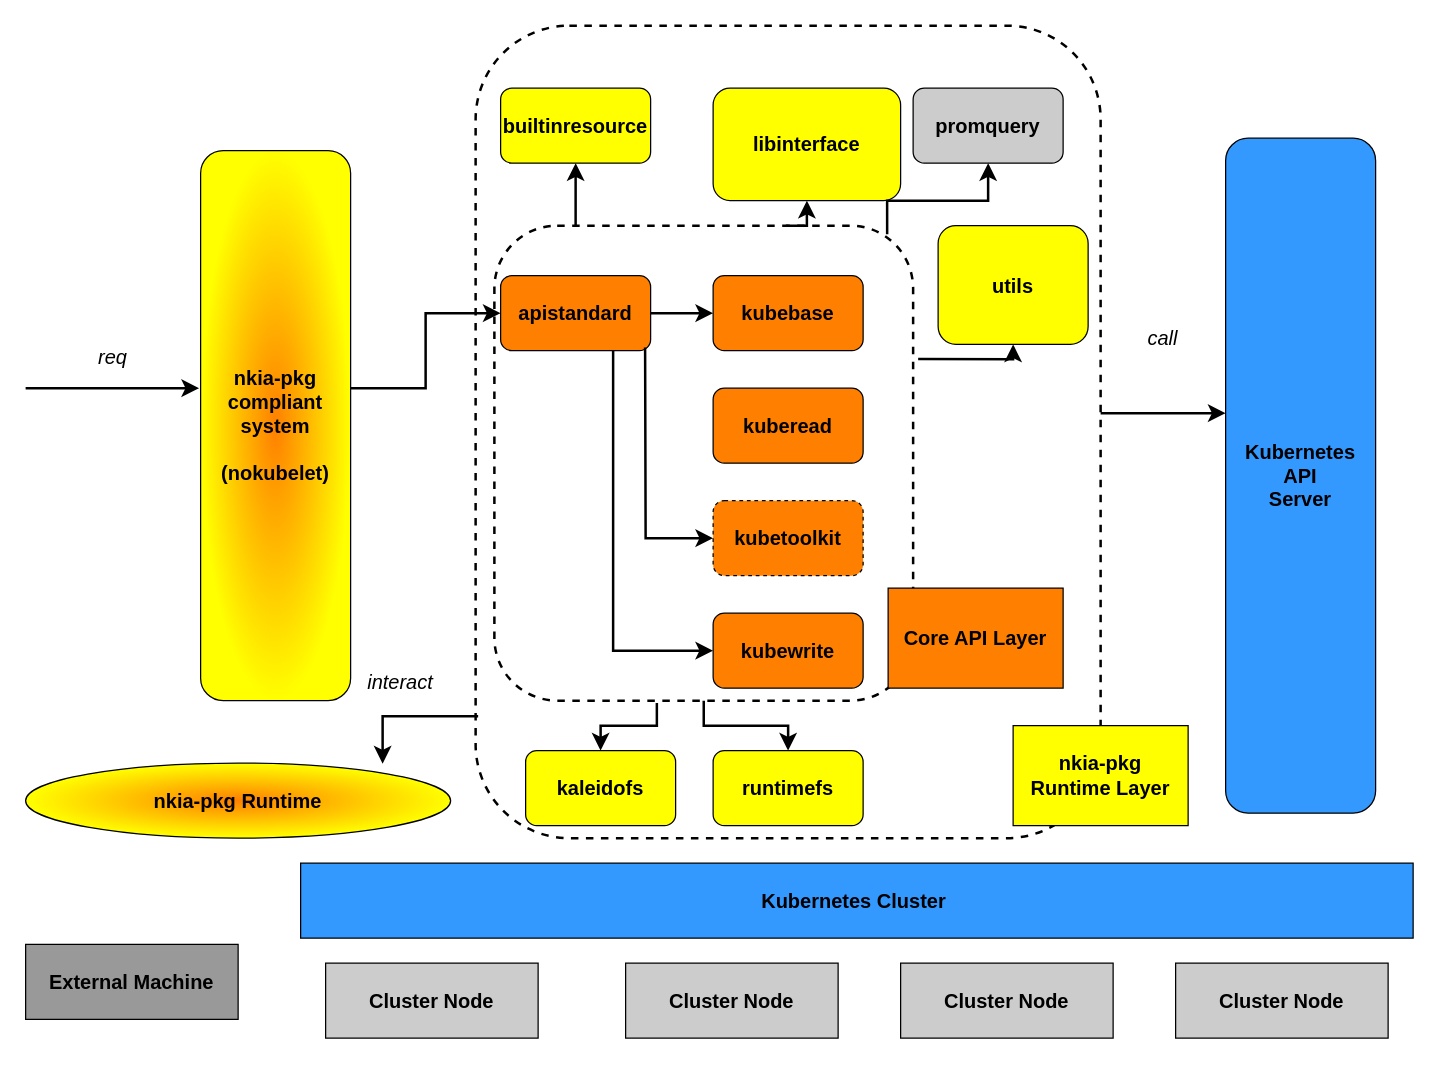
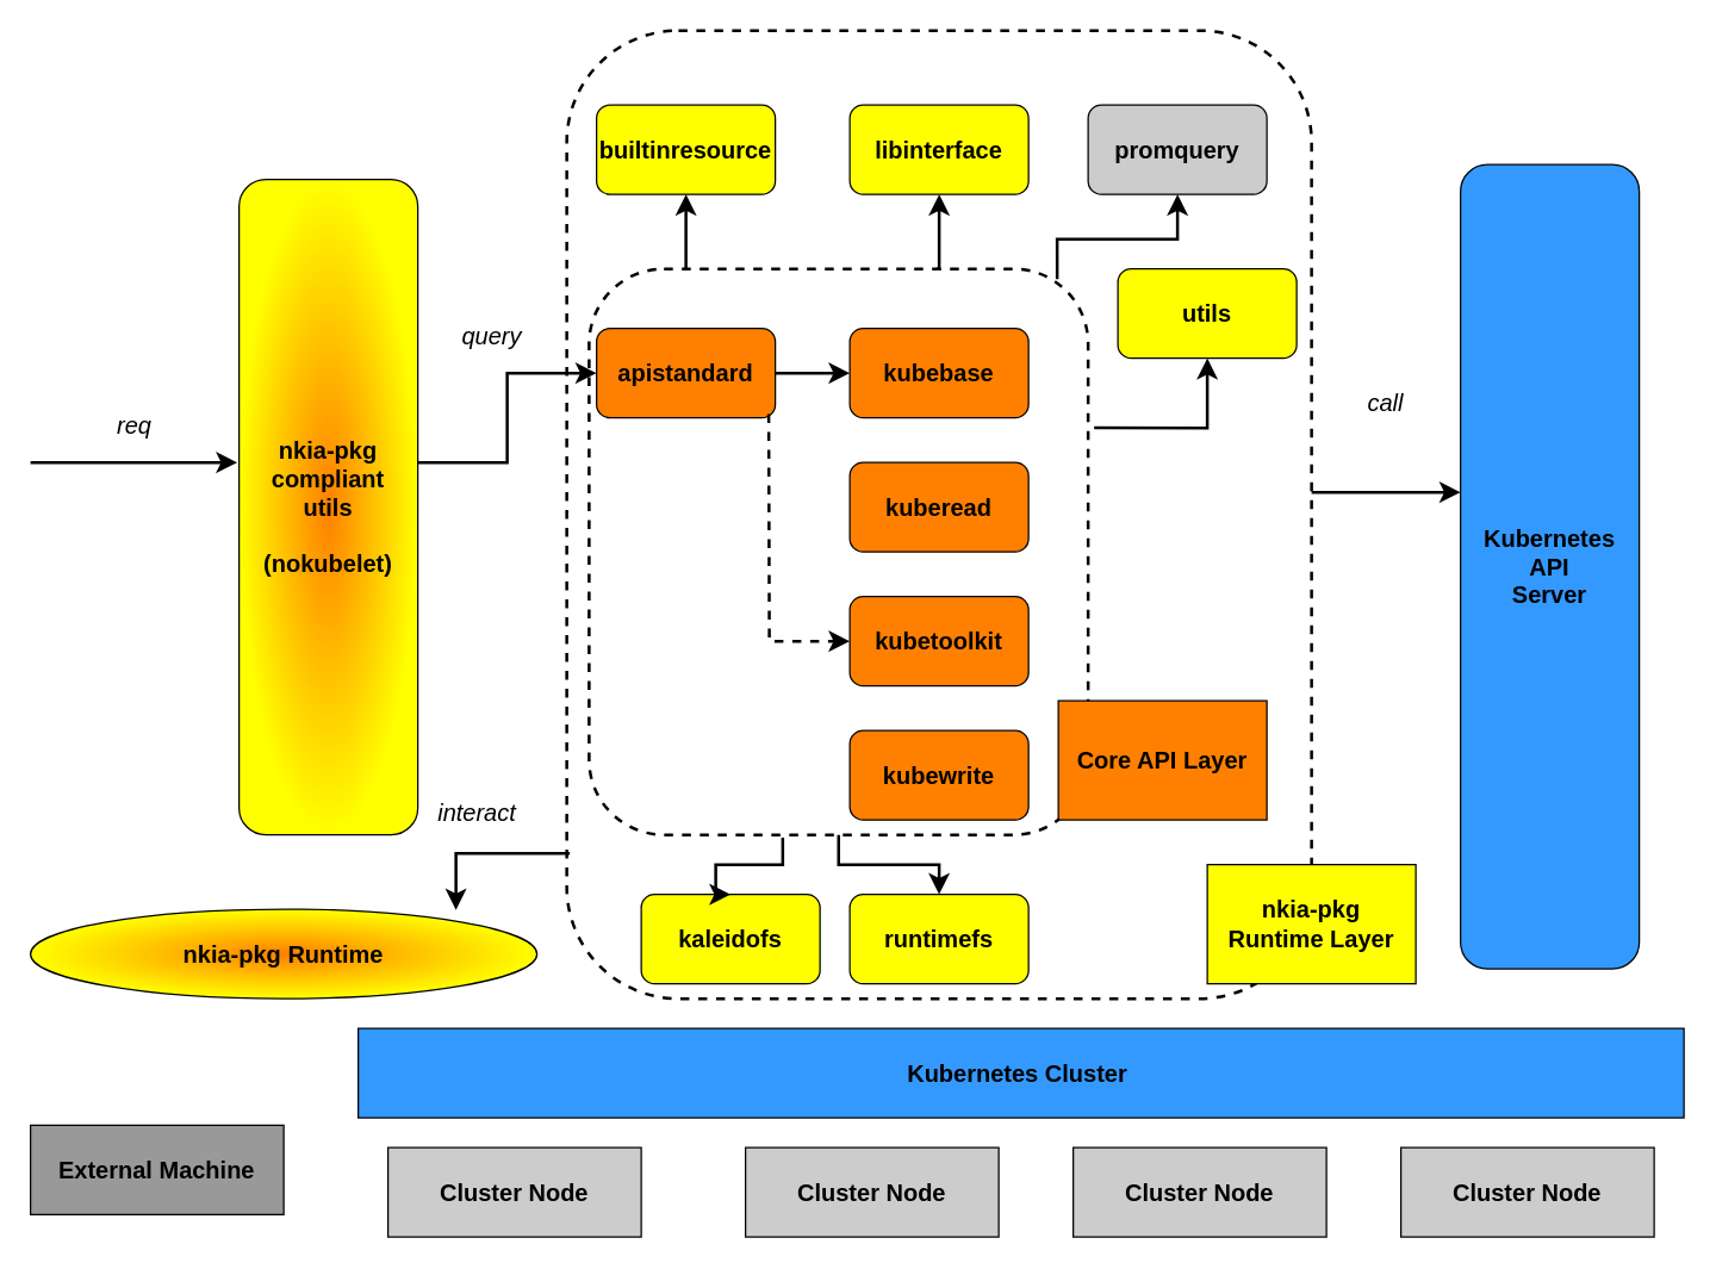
  <mxCell id="0" />
  <mxCell id="1" parent="0" />
  <mxCell id="2" value="" style="rounded=1;whiteSpace=wrap;html=1;fillColor=none;strokeWidth=2;dashed=1;" parent="1" vertex="1"><mxGeometry x="380" y="20" width="500" height="650" as="geometry" /></mxCell>
  <mxCell id="3" value="" style="rounded=1;whiteSpace=wrap;html=1;fillColor=none;strokeWidth=2;dashed=1;" parent="1" vertex="1"><mxGeometry x="395" y="180" width="335" height="380" as="geometry" /></mxCell>
  <mxCell id="4" value="Kubernetes Cluster&amp;nbsp;" style="rounded=0;whiteSpace=wrap;html=1;fontStyle=1;fontSize=16;fillColor=#3399FF;" parent="1" vertex="1"><mxGeometry x="240" y="690" width="890" height="60" as="geometry" /></mxCell>
  <mxCell id="5" value="nkia-pkg Runtime" style="ellipse;whiteSpace=wrap;html=1;fontStyle=1;fontSize=16;fillColor=#FF8000;gradientColor=#FFFF00;gradientDirection=radial;" parent="1" vertex="1"><mxGeometry x="20" y="610" width="340" height="60" as="geometry" /></mxCell>
  <mxCell id="6" value="External Machine" style="rounded=0;whiteSpace=wrap;html=1;fontStyle=1;fontSize=16;fillColor=#999999;" parent="1" vertex="1"><mxGeometry x="20" y="755" width="170" height="60" as="geometry" /></mxCell>
  <mxCell id="7" value="Cluster Node" style="rounded=0;whiteSpace=wrap;html=1;fontStyle=1;fontSize=16;fillColor=#CCCCCC;" parent="1" vertex="1"><mxGeometry x="260" y="770" width="170" height="60" as="geometry" /></mxCell>
  <mxCell id="8" value="Cluster Node" style="rounded=0;whiteSpace=wrap;html=1;fontStyle=1;fontSize=16;fillColor=#CCCCCC;" parent="1" vertex="1"><mxGeometry x="500" y="770" width="170" height="60" as="geometry" /></mxCell>
  <mxCell id="9" value="Cluster Node" style="rounded=0;whiteSpace=wrap;html=1;fontStyle=1;fontSize=16;fillColor=#CCCCCC;" parent="1" vertex="1"><mxGeometry x="720" y="770" width="170" height="60" as="geometry" /></mxCell>
  <mxCell id="10" value="Cluster Node" style="rounded=0;whiteSpace=wrap;html=1;fontStyle=1;fontSize=16;fillColor=#CCCCCC;" parent="1" vertex="1"><mxGeometry x="940" y="770" width="170" height="60" as="geometry" /></mxCell>
- <mxCell id="11" value="nkia-pkg&lt;br&gt;compliant&lt;br&gt;system&lt;br&gt;&lt;br&gt;(nokubelet)" style="rounded=1;whiteSpace=wrap;html=1;fontStyle=1;fontSize=16;fillColor=#FF8000;gradientColor=#FFFF00;gradientDirection=radial;" parent="1" vertex="1"><mxGeometry x="160" y="120" width="120" height="440" as="geometry" /></mxCell>
+ <mxCell id="11" value="nkia-pkg&lt;br&gt;compliant&lt;br&gt;utils&lt;br&gt;&lt;br&gt;(nokubelet)" style="rounded=1;whiteSpace=wrap;html=1;fontStyle=1;fontSize=16;fillColor=#FF8000;gradientColor=#FFFF00;gradientDirection=radial;" parent="1" vertex="1"><mxGeometry x="160" y="120" width="120" height="440" as="geometry" /></mxCell>
  <mxCell id="12" value="apistandard" style="rounded=1;whiteSpace=wrap;html=1;fontStyle=1;fontSize=16;fillColor=#FF8000;" parent="1" vertex="1"><mxGeometry x="400" y="220" width="120" height="60" as="geometry" /></mxCell>
  <mxCell id="13" value="builtinresource" style="rounded=1;whiteSpace=wrap;html=1;fontStyle=1;fontSize=16;fillColor=#FFFF00;" parent="1" vertex="1"><mxGeometry x="400" y="70" width="120" height="60" as="geometry" /></mxCell>
- <mxCell id="14" value="utils" style="rounded=1;whiteSpace=wrap;html=1;fontStyle=1;fontSize=16;fillColor=#FFFF00;" parent="1" vertex="1"><mxGeometry x="750" y="180" width="120" height="95" as="geometry" /></mxCell>
+ <mxCell id="14" value="utils" style="rounded=1;whiteSpace=wrap;html=1;fontStyle=1;fontSize=16;fillColor=#FFFF00;" parent="1" vertex="1"><mxGeometry x="750" y="180" width="120" height="60" as="geometry" /></mxCell>
  <mxCell id="15" value="kubebase" style="rounded=1;whiteSpace=wrap;html=1;fontStyle=1;fontSize=16;fillColor=#FF8000;" parent="1" vertex="1"><mxGeometry x="570" y="220" width="120" height="60" as="geometry" /></mxCell>
- <mxCell id="16" value="libinterface" style="rounded=1;whiteSpace=wrap;html=1;fontStyle=1;fontSize=16;fillColor=#FFFF00;" parent="1" vertex="1"><mxGeometry x="570" y="70" width="150" height="90" as="geometry" /></mxCell>
+ <mxCell id="16" value="libinterface" style="rounded=1;whiteSpace=wrap;html=1;fontStyle=1;fontSize=16;fillColor=#FFFF00;" parent="1" vertex="1"><mxGeometry x="570" y="70" width="120" height="60" as="geometry" /></mxCell>
  <mxCell id="17" value="kuberead" style="rounded=1;whiteSpace=wrap;html=1;fontStyle=1;fontSize=16;fillColor=#FF8000;" parent="1" vertex="1"><mxGeometry x="570" y="310" width="120" height="60" as="geometry" /></mxCell>
  <mxCell id="18" value="kubewrite" style="rounded=1;whiteSpace=wrap;html=1;fontStyle=1;fontSize=16;fillColor=#FF8000;" parent="1" vertex="1"><mxGeometry x="570" y="490" width="120" height="60" as="geometry" /></mxCell>
- <mxCell id="19" value="kubetoolkit" style="rounded=1;whiteSpace=wrap;html=1;fontStyle=1;fontSize=16;fillColor=#FF8000;dashed=1;" parent="1" vertex="1"><mxGeometry x="570" y="400" width="120" height="60" as="geometry" /></mxCell>
+ <mxCell id="19" value="kubetoolkit" style="rounded=1;whiteSpace=wrap;html=1;fontStyle=1;fontSize=16;fillColor=#FF8000;" parent="1" vertex="1"><mxGeometry x="570" y="400" width="120" height="60" as="geometry" /></mxCell>
  <mxCell id="20" value="runtimefs" style="rounded=1;whiteSpace=wrap;html=1;fontStyle=1;fontSize=16;fillColor=#FFFF00;" parent="1" vertex="1"><mxGeometry x="570" y="600" width="120" height="60" as="geometry" /></mxCell>
  <mxCell id="21" value="Kubernetes&lt;br&gt;API&lt;br&gt;Server" style="rounded=1;whiteSpace=wrap;html=1;fontStyle=1;fontSize=16;fillColor=#3399FF;" parent="1" vertex="1"><mxGeometry x="980" y="110" width="120" height="540" as="geometry" /></mxCell>
  <mxCell id="22" value="" style="edgeStyle=segmentEdgeStyle;endArrow=classic;html=1;curved=0;rounded=0;endSize=8;startSize=8;entryX=-0.01;entryY=0.433;entryDx=0;entryDy=0;entryPerimeter=0;strokeWidth=2;" parent="1" target="11" edge="1"><mxGeometry width="50" height="50" relative="1" as="geometry"><mxPoint x="20" y="310" as="sourcePoint" /><mxPoint x="70" y="260" as="targetPoint" /></mxGeometry></mxCell>
  <mxCell id="23" value="" style="edgeStyle=segmentEdgeStyle;endArrow=classic;html=1;curved=0;rounded=0;endSize=8;startSize=8;entryX=0;entryY=0.5;entryDx=0;entryDy=0;strokeWidth=2;" parent="1" target="12" edge="1"><mxGeometry width="50" height="50" relative="1" as="geometry"><mxPoint x="280" y="310" as="sourcePoint" /><mxPoint x="330" y="260" as="targetPoint" /><Array as="points"><mxPoint x="340" y="310" /><mxPoint x="340" y="250" /></Array></mxGeometry></mxCell>
  <mxCell id="24" value="" style="edgeStyle=segmentEdgeStyle;endArrow=classic;html=1;curved=0;rounded=0;endSize=8;startSize=8;exitX=1;exitY=0.5;exitDx=0;exitDy=0;strokeWidth=2;" parent="1" source="12" edge="1"><mxGeometry width="50" height="50" relative="1" as="geometry"><mxPoint x="470" y="420" as="sourcePoint" /><mxPoint x="570" y="250" as="targetPoint" /></mxGeometry></mxCell>
- <mxCell id="25" value="" style="edgeStyle=segmentEdgeStyle;endArrow=classic;html=1;curved=0;rounded=0;endSize=8;startSize=8;exitX=0.963;exitY=0.957;exitDx=0;exitDy=0;exitPerimeter=0;entryX=0;entryY=0.5;entryDx=0;entryDy=0;strokeWidth=2;" parent="1" source="12" target="19" edge="1"><mxGeometry width="50" height="50" relative="1" as="geometry"><mxPoint x="510" y="390" as="sourcePoint" /><mxPoint x="560" y="340" as="targetPoint" /><Array as="points"><mxPoint x="516" y="282" /><mxPoint x="516" y="282" /><mxPoint x="516" y="430" /></Array></mxGeometry></mxCell>
- <mxCell id="26" value="" style="edgeStyle=segmentEdgeStyle;endArrow=classic;html=1;curved=0;rounded=0;endSize=8;startSize=8;exitX=0.75;exitY=1;exitDx=0;exitDy=0;entryX=0;entryY=0.5;entryDx=0;entryDy=0;strokeWidth=2;" parent="1" source="12" target="18" edge="1"><mxGeometry width="50" height="50" relative="1" as="geometry"><mxPoint x="510" y="390" as="sourcePoint" /><mxPoint x="560" y="340" as="targetPoint" /><Array as="points"><mxPoint x="490" y="520" /></Array></mxGeometry></mxCell>
+ <mxCell id="25" value="" style="edgeStyle=segmentEdgeStyle;endArrow=classic;html=1;curved=0;rounded=0;endSize=8;startSize=8;exitX=0.963;exitY=0.957;exitDx=0;exitDy=0;exitPerimeter=0;entryX=0;entryY=0.5;entryDx=0;entryDy=0;strokeWidth=2;dashed=1;" parent="1" source="12" target="19" edge="1"><mxGeometry width="50" height="50" relative="1" as="geometry"><mxPoint x="510" y="390" as="sourcePoint" /><mxPoint x="560" y="340" as="targetPoint" /><Array as="points"><mxPoint x="516" y="282" /><mxPoint x="516" y="282" /><mxPoint x="516" y="430" /></Array></mxGeometry></mxCell>
  <mxCell id="27" value="" style="edgeStyle=segmentEdgeStyle;endArrow=classic;html=1;curved=0;rounded=0;endSize=8;startSize=8;exitX=0.5;exitY=1;exitDx=0;exitDy=0;entryX=0.5;entryY=0;entryDx=0;entryDy=0;strokeWidth=2;" parent="1" source="3" target="20" edge="1"><mxGeometry width="50" height="50" relative="1" as="geometry"><mxPoint x="540" y="470" as="sourcePoint" /><mxPoint x="590" y="420" as="targetPoint" /><Array as="points"><mxPoint x="563" y="580" /><mxPoint x="630" y="580" /></Array></mxGeometry></mxCell>
  <mxCell id="28" value="" style="edgeStyle=segmentEdgeStyle;endArrow=classic;html=1;curved=0;rounded=0;endSize=8;startSize=8;entryX=0.5;entryY=1;entryDx=0;entryDy=0;strokeWidth=2;" parent="1" target="13" edge="1"><mxGeometry width="50" height="50" relative="1" as="geometry"><mxPoint x="460" y="180" as="sourcePoint" /><mxPoint x="590" y="420" as="targetPoint" /></mxGeometry></mxCell>
  <mxCell id="29" value="" style="edgeStyle=segmentEdgeStyle;endArrow=classic;html=1;curved=0;rounded=0;endSize=8;startSize=8;entryX=0.5;entryY=1;entryDx=0;entryDy=0;exitX=0.696;exitY=0;exitDx=0;exitDy=0;exitPerimeter=0;strokeWidth=2;" parent="1" source="3" target="16" edge="1"><mxGeometry width="50" height="50" relative="1" as="geometry"><mxPoint x="380" y="480" as="sourcePoint" /><mxPoint x="430" y="430" as="targetPoint" /></mxGeometry></mxCell>
  <mxCell id="30" value="" style="edgeStyle=segmentEdgeStyle;endArrow=classic;html=1;curved=0;rounded=0;endSize=8;startSize=8;entryX=0.5;entryY=1;entryDx=0;entryDy=0;exitX=1.012;exitY=0.281;exitDx=0;exitDy=0;exitPerimeter=0;strokeWidth=2;" parent="1" source="3" target="14" edge="1"><mxGeometry width="50" height="50" relative="1" as="geometry"><mxPoint x="380" y="480" as="sourcePoint" /><mxPoint x="430" y="430" as="targetPoint" /></mxGeometry></mxCell>
  <mxCell id="31" value="" style="edgeStyle=segmentEdgeStyle;endArrow=classic;html=1;curved=0;rounded=0;endSize=8;startSize=8;exitX=0.004;exitY=0.85;exitDx=0;exitDy=0;exitPerimeter=0;entryX=0.84;entryY=0.007;entryDx=0;entryDy=0;entryPerimeter=0;strokeWidth=2;" parent="1" source="2" target="5" edge="1"><mxGeometry width="50" height="50" relative="1" as="geometry"><mxPoint x="380" y="480" as="sourcePoint" /><mxPoint x="430" y="430" as="targetPoint" /></mxGeometry></mxCell>
  <mxCell id="32" value="" style="edgeStyle=segmentEdgeStyle;endArrow=classic;html=1;curved=0;rounded=0;endSize=8;startSize=8;strokeWidth=2;" parent="1" edge="1"><mxGeometry width="50" height="50" relative="1" as="geometry"><mxPoint x="880" y="330" as="sourcePoint" /><mxPoint x="980" y="330" as="targetPoint" /></mxGeometry></mxCell>
  <mxCell id="33" value="Core API Layer" style="rounded=0;whiteSpace=wrap;html=1;fontStyle=1;fontSize=16;fillColor=#FF8000;" parent="1" vertex="1"><mxGeometry x="710" y="470" width="140" height="80" as="geometry" /></mxCell>
  <mxCell id="34" value="nkia-pkg&lt;br&gt;Runtime Layer" style="rounded=0;whiteSpace=wrap;html=1;fontStyle=1;fontSize=16;fillColor=#FFFF00;" parent="1" vertex="1"><mxGeometry x="810" y="580" width="140" height="80" as="geometry" /></mxCell>
  <mxCell id="35" value="promquery" style="rounded=1;whiteSpace=wrap;html=1;fontStyle=1;fontSize=16;fillColor=#cccccc;" parent="1" vertex="1"><mxGeometry x="730" y="70" width="120" height="60" as="geometry" /></mxCell>
  <mxCell id="36" value="" style="edgeStyle=segmentEdgeStyle;endArrow=classic;html=1;curved=0;rounded=0;endSize=8;startSize=8;entryX=0.5;entryY=1;entryDx=0;entryDy=0;exitX=0.938;exitY=0.018;exitDx=0;exitDy=0;exitPerimeter=0;strokeWidth=2;" parent="1" source="3" target="35" edge="1"><mxGeometry width="50" height="50" relative="1" as="geometry"><mxPoint x="744" y="297" as="sourcePoint" /><mxPoint x="820" y="250" as="targetPoint" /><Array as="points"><mxPoint x="709" y="160" /><mxPoint x="790" y="160" /></Array></mxGeometry></mxCell>
  <mxCell id="37" value="req" style="text;html=1;strokeColor=none;fillColor=none;align=center;verticalAlign=middle;whiteSpace=wrap;rounded=0;fontStyle=2;fontSize=16;" parent="1" vertex="1"><mxGeometry x="60" y="270" width="60" height="30" as="geometry" /></mxCell>
+ <mxCell id="38" value="query" style="text;html=1;strokeColor=none;fillColor=none;align=center;verticalAlign=middle;whiteSpace=wrap;rounded=0;fontStyle=2;fontSize=16;" parent="1" vertex="1"><mxGeometry x="300" y="210" width="60" height="30" as="geometry" /></mxCell>
  <mxCell id="39" value="interact" style="text;html=1;strokeColor=none;fillColor=none;align=center;verticalAlign=middle;whiteSpace=wrap;rounded=0;fontStyle=2;fontSize=16;" parent="1" vertex="1"><mxGeometry x="290" y="530" width="60" height="30" as="geometry" /></mxCell>
  <mxCell id="40" value="call" style="text;html=1;strokeColor=none;fillColor=none;align=center;verticalAlign=middle;whiteSpace=wrap;rounded=0;fontStyle=2;fontSize=16;" parent="1" vertex="1"><mxGeometry x="900" y="255" width="60" height="30" as="geometry" /></mxCell>
- <mxCell id="41" value="kaleidofs" style="rounded=1;whiteSpace=wrap;html=1;fontStyle=1;fontSize=16;fillColor=#FFFF00;" vertex="1" parent="1"><mxGeometry x="420" y="600" width="120" height="60" as="geometry" /></mxCell>
+ <mxCell id="41" value="kaleidofs" style="rounded=1;whiteSpace=wrap;html=1;fontStyle=1;fontSize=16;fillColor=#FFFF00;" vertex="1" parent="1"><mxGeometry x="430" y="600" width="120" height="60" as="geometry" /></mxCell>
  <mxCell id="42" value="" style="edgeStyle=segmentEdgeStyle;endArrow=classic;html=1;curved=0;rounded=0;endSize=8;startSize=8;exitX=0.388;exitY=1.005;exitDx=0;exitDy=0;entryX=0.5;entryY=0;entryDx=0;entryDy=0;strokeWidth=2;exitPerimeter=0;" edge="1" parent="1" source="3" target="41"><mxGeometry width="50" height="50" relative="1" as="geometry"><mxPoint x="573" y="570" as="sourcePoint" /><mxPoint x="640" y="610" as="targetPoint" /><Array as="points"><mxPoint x="525" y="580" /><mxPoint x="480" y="580" /></Array></mxGeometry></mxCell>
